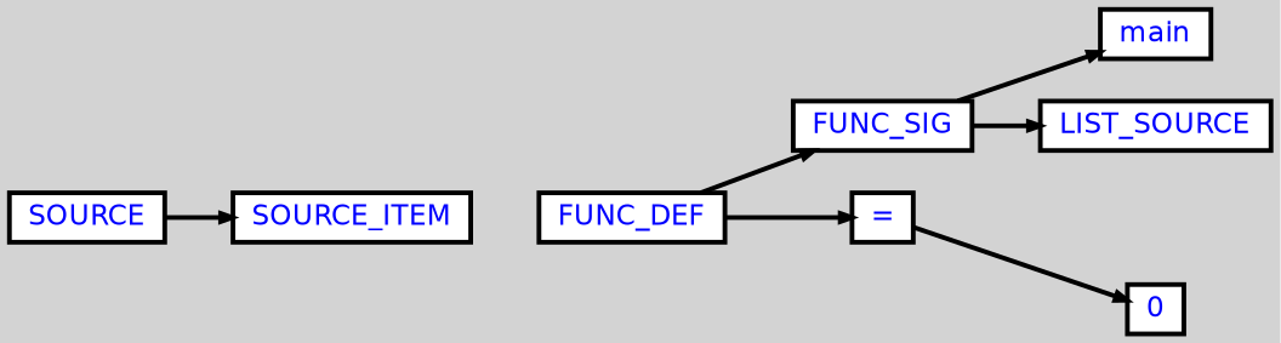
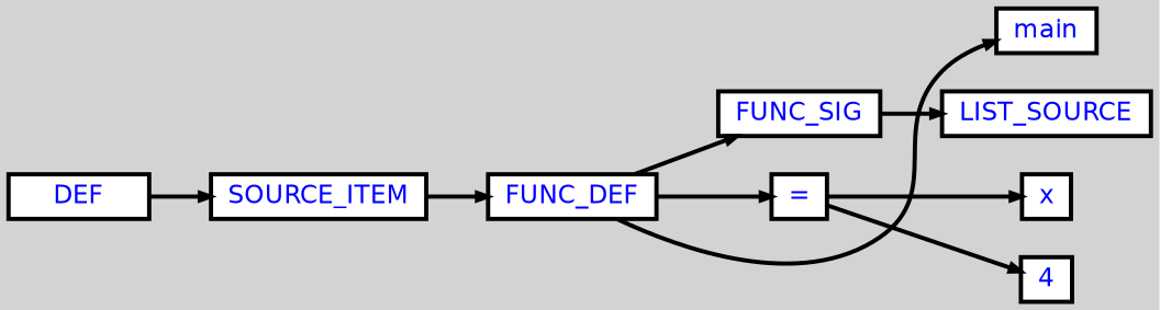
  digraph {
    bgcolor=lightgrey
    fontname="DejaVu Sans"
    ordering=out
    rankdir=LR
    ranksep=.4
    node [color=black fillcolor=white fixedsize=false fontcolor=blue fontname="DejaVu Sans" fontsize=12 shape=box style="filled, solid, bold"]
    edge [arrowsize=.5 color=black fontname="DejaVu Sans" style=bold]
-   n1 [height=.25 label=SOURCE width=.25]
+   n1 [height=.25 label=DEF width=.25]
    n2 [height=.25 label=SOURCE_ITEM width=.25]
    n3 [height=.25 label=FUNC_DEF width=.25]
    n4 [height=.25 label=FUNC_SIG width=.25]
    n5 [height=.25 label="=" width=.25]
    n6 [height=.25 label=main width=.25]
    n7 [height=.25 label=LIST_SOURCE width=.25]
-   n9 [height=.25 label=0 width=.25]
+   n8 [height=.25 label=x width=.25]
+   n9 [height=.25 label=4 width=.25]
    n1 -> n2
+   n2 -> n3
    n3 -> n4
    n3 -> n5
-   n4 -> n6
+   n3 -> n6
    n4 -> n7
+   n5 -> n8
    n5 -> n9
  }
